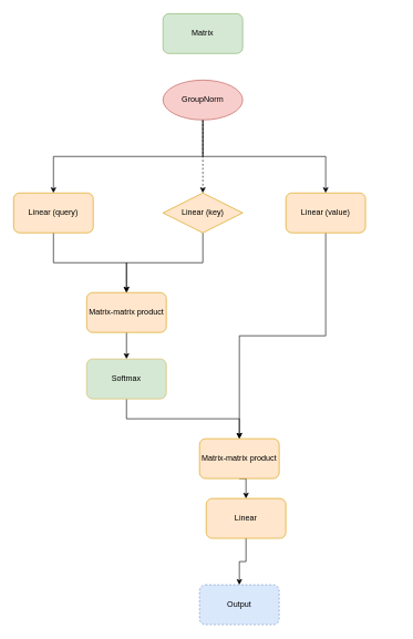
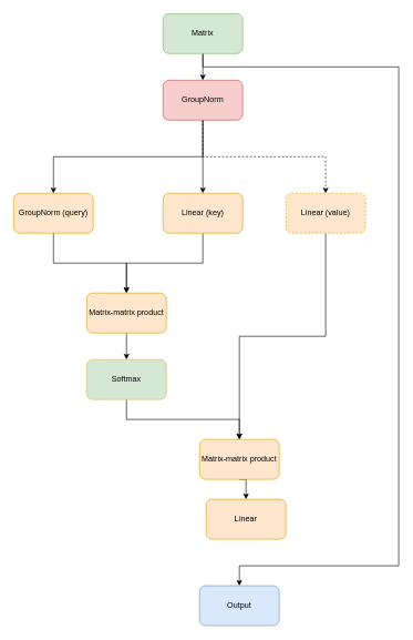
  <mxCell id="0" />
  <mxCell id="1" parent="0" />
+ <mxCell id="2" style="edgeStyle=orthogonalEdgeStyle;rounded=0;orthogonalLoop=1;jettySize=auto;html=1;exitX=0.5;exitY=1;exitDx=0;exitDy=0;entryX=0.5;entryY=0;entryDx=0;entryDy=0;" edge="1" parent="1" source="4" target="8"><mxGeometry relative="1" as="geometry" /></mxCell>
+ <mxCell id="3" style="edgeStyle=orthogonalEdgeStyle;rounded=0;orthogonalLoop=1;jettySize=auto;html=1;exitX=0.5;exitY=1;exitDx=0;exitDy=0;entryX=0.5;entryY=0;entryDx=0;entryDy=0;" edge="1" parent="1" source="4" target="23"><mxGeometry relative="1" as="geometry"><Array as="points"><mxPoint x="305" y="100" /><mxPoint x="600" y="100" /><mxPoint x="600" y="850" /><mxPoint x="360" y="850" /></Array></mxGeometry></mxCell>
  <mxCell id="4" value="Matrix" style="rounded=1;whiteSpace=wrap;html=1;fillColor=#d5e8d4;strokeColor=#82b366;" vertex="1" parent="1"><mxGeometry x="245" y="20" width="120" height="60" as="geometry" /></mxCell>
- <mxCell id="5" style="edgeStyle=orthogonalEdgeStyle;rounded=0;orthogonalLoop=1;jettySize=auto;html=1;exitX=0.5;exitY=1;exitDx=0;exitDy=0;entryX=0.5;entryY=0;entryDx=0;entryDy=0;dashed=1;" edge="1" parent="1" source="8" target="10"><mxGeometry relative="1" as="geometry" /></mxCell>
- <mxCell id="6" style="edgeStyle=orthogonalEdgeStyle;rounded=0;orthogonalLoop=1;jettySize=auto;html=1;exitX=0.5;exitY=1;exitDx=0;exitDy=0;" edge="1" parent="1" source="8" target="14"><mxGeometry relative="1" as="geometry" /></mxCell>
+ <mxCell id="5" style="edgeStyle=orthogonalEdgeStyle;rounded=0;orthogonalLoop=1;jettySize=auto;html=1;exitX=0.5;exitY=1;exitDx=0;exitDy=0;entryX=0.5;entryY=0;entryDx=0;entryDy=0;" edge="1" parent="1" source="8" target="10"><mxGeometry relative="1" as="geometry" /></mxCell>
+ <mxCell id="6" style="edgeStyle=orthogonalEdgeStyle;rounded=0;orthogonalLoop=1;jettySize=auto;html=1;exitX=0.5;exitY=1;exitDx=0;exitDy=0;dashed=1;" edge="1" parent="1" source="8" target="14"><mxGeometry relative="1" as="geometry" /></mxCell>
  <mxCell id="7" style="edgeStyle=orthogonalEdgeStyle;rounded=0;orthogonalLoop=1;jettySize=auto;html=1;exitX=0.5;exitY=1;exitDx=0;exitDy=0;" edge="1" parent="1" source="8" target="12"><mxGeometry relative="1" as="geometry" /></mxCell>
- <mxCell id="8" value="GroupNorm" style="ellipse;whiteSpace=wrap;html=1;fillColor=#f8cecc;strokeColor=#b85450;" vertex="1" parent="1"><mxGeometry x="245" y="120" width="120" height="60" as="geometry" /></mxCell>
+ <mxCell id="8" value="GroupNorm" style="rounded=1;whiteSpace=wrap;html=1;fillColor=#f8cecc;strokeColor=#b85450;" vertex="1" parent="1"><mxGeometry x="245" y="120" width="120" height="60" as="geometry" /></mxCell>
  <mxCell id="9" style="edgeStyle=orthogonalEdgeStyle;rounded=0;orthogonalLoop=1;jettySize=auto;html=1;exitX=0.5;exitY=1;exitDx=0;exitDy=0;entryX=0.5;entryY=0;entryDx=0;entryDy=0;" edge="1" parent="1" source="10" target="16"><mxGeometry relative="1" as="geometry"><mxPoint x="200" y="440" as="targetPoint" /></mxGeometry></mxCell>
- <mxCell id="10" value="Linear (key)" style="rhombus;whiteSpace=wrap;html=1;fillColor=#ffe6cc;strokeColor=#d79b00;" vertex="1" parent="1"><mxGeometry x="245" y="290" width="120" height="60" as="geometry" /></mxCell>
+ <mxCell id="10" value="Linear (key)" style="rounded=1;whiteSpace=wrap;html=1;fillColor=#ffe6cc;strokeColor=#d79b00;" vertex="1" parent="1"><mxGeometry x="245" y="290" width="120" height="60" as="geometry" /></mxCell>
  <mxCell id="11" style="edgeStyle=orthogonalEdgeStyle;rounded=0;orthogonalLoop=1;jettySize=auto;html=1;exitX=0.5;exitY=1;exitDx=0;exitDy=0;entryX=0.5;entryY=0;entryDx=0;entryDy=0;" edge="1" parent="1" source="12" target="16"><mxGeometry relative="1" as="geometry" /></mxCell>
- <mxCell id="12" value="Linear (query)" style="rounded=1;whiteSpace=wrap;html=1;fillColor=#ffe6cc;strokeColor=#d79b00;" vertex="1" parent="1"><mxGeometry x="20" y="290" width="120" height="60" as="geometry" /></mxCell>
+ <mxCell id="12" value="GroupNorm (query)" style="rounded=1;whiteSpace=wrap;html=1;fillColor=#ffe6cc;strokeColor=#d79b00;" vertex="1" parent="1"><mxGeometry x="20" y="290" width="120" height="60" as="geometry" /></mxCell>
  <mxCell id="13" style="edgeStyle=orthogonalEdgeStyle;rounded=0;orthogonalLoop=1;jettySize=auto;html=1;exitX=0.5;exitY=1;exitDx=0;exitDy=0;entryX=0.5;entryY=0;entryDx=0;entryDy=0;" edge="1" parent="1" source="14" target="20"><mxGeometry relative="1" as="geometry" /></mxCell>
- <mxCell id="14" value="Linear (value)" style="rounded=1;whiteSpace=wrap;html=1;fillColor=#ffe6cc;strokeColor=#d79b00;" vertex="1" parent="1"><mxGeometry x="430" y="290" width="120" height="60" as="geometry" /></mxCell>
+ <mxCell id="14" value="Linear (value)" style="rounded=1;whiteSpace=wrap;html=1;fillColor=#ffe6cc;strokeColor=#d79b00;dashed=1;" vertex="1" parent="1"><mxGeometry x="430" y="290" width="120" height="60" as="geometry" /></mxCell>
  <mxCell id="15" style="edgeStyle=orthogonalEdgeStyle;rounded=0;orthogonalLoop=1;jettySize=auto;html=1;exitX=0.5;exitY=1;exitDx=0;exitDy=0;entryX=0.5;entryY=0;entryDx=0;entryDy=0;" edge="1" parent="1" source="16" target="18"><mxGeometry relative="1" as="geometry" /></mxCell>
  <mxCell id="16" value="Matrix-matrix product" style="rounded=1;whiteSpace=wrap;html=1;fillColor=#ffe6cc;strokeColor=#d79b00;" vertex="1" parent="1"><mxGeometry x="130" y="440" width="120" height="60" as="geometry" /></mxCell>
  <mxCell id="17" style="edgeStyle=orthogonalEdgeStyle;rounded=0;orthogonalLoop=1;jettySize=auto;html=1;exitX=0.5;exitY=1;exitDx=0;exitDy=0;entryX=0.5;entryY=0;entryDx=0;entryDy=0;" edge="1" parent="1" source="18" target="20"><mxGeometry relative="1" as="geometry" /></mxCell>
  <mxCell id="18" value="Softmax" style="rounded=1;whiteSpace=wrap;html=1;fillColor=#d5e8d4;strokeColor=#d6b656;" vertex="1" parent="1"><mxGeometry x="130" y="540" width="120" height="60" as="geometry" /></mxCell>
  <mxCell id="19" style="edgeStyle=orthogonalEdgeStyle;rounded=0;orthogonalLoop=1;jettySize=auto;html=1;exitX=0.5;exitY=1;exitDx=0;exitDy=0;entryX=0.5;entryY=0;entryDx=0;entryDy=0;" edge="1" parent="1" source="20" target="22"><mxGeometry relative="1" as="geometry" /></mxCell>
  <mxCell id="20" value="Matrix-matrix product" style="rounded=1;whiteSpace=wrap;html=1;fillColor=#ffe6cc;strokeColor=#d79b00;" vertex="1" parent="1"><mxGeometry x="300" y="660" width="120" height="60" as="geometry" /></mxCell>
- <mxCell id="21" style="edgeStyle=orthogonalEdgeStyle;rounded=0;orthogonalLoop=1;jettySize=auto;html=1;exitX=0.5;exitY=1;exitDx=0;exitDy=0;entryX=0.5;entryY=0;entryDx=0;entryDy=0;" edge="1" parent="1" source="22" target="23"><mxGeometry relative="1" as="geometry" /></mxCell>
  <mxCell id="22" value="&lt;div&gt;Linear&lt;/div&gt;" style="rounded=1;whiteSpace=wrap;html=1;fillColor=#ffe6cc;strokeColor=#d79b00;" vertex="1" parent="1"><mxGeometry x="310" y="750" width="120" height="60" as="geometry" /></mxCell>
- <mxCell id="23" value="Output" style="rounded=1;whiteSpace=wrap;html=1;fillColor=#dae8fc;strokeColor=#6c8ebf;dashed=1;" vertex="1" parent="1"><mxGeometry x="300" y="880" width="120" height="60" as="geometry" /></mxCell>
+ <mxCell id="23" value="Output" style="rounded=1;whiteSpace=wrap;html=1;fillColor=#dae8fc;strokeColor=#6c8ebf;" vertex="1" parent="1"><mxGeometry x="300" y="880" width="120" height="60" as="geometry" /></mxCell>
